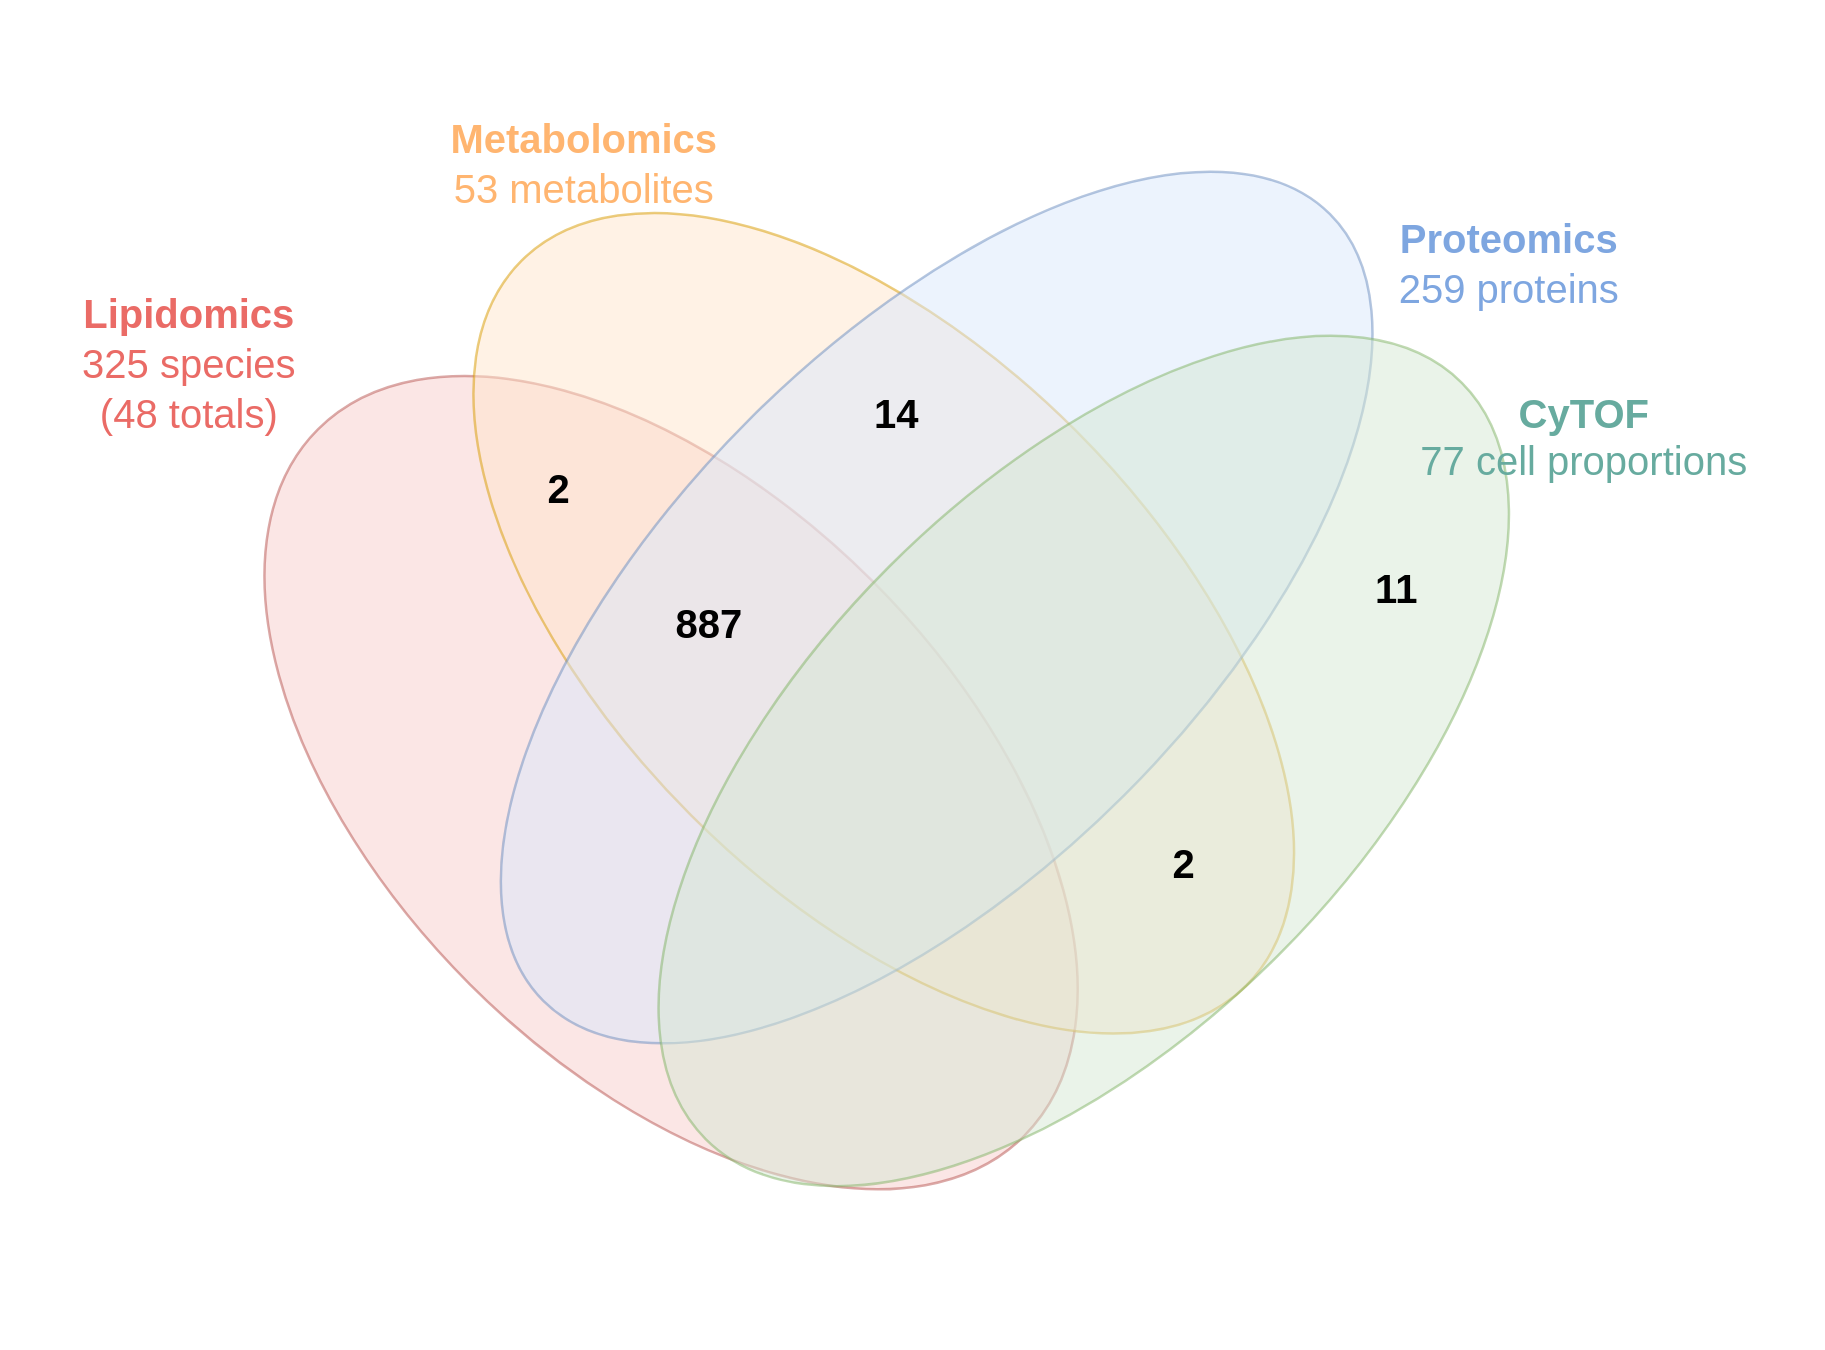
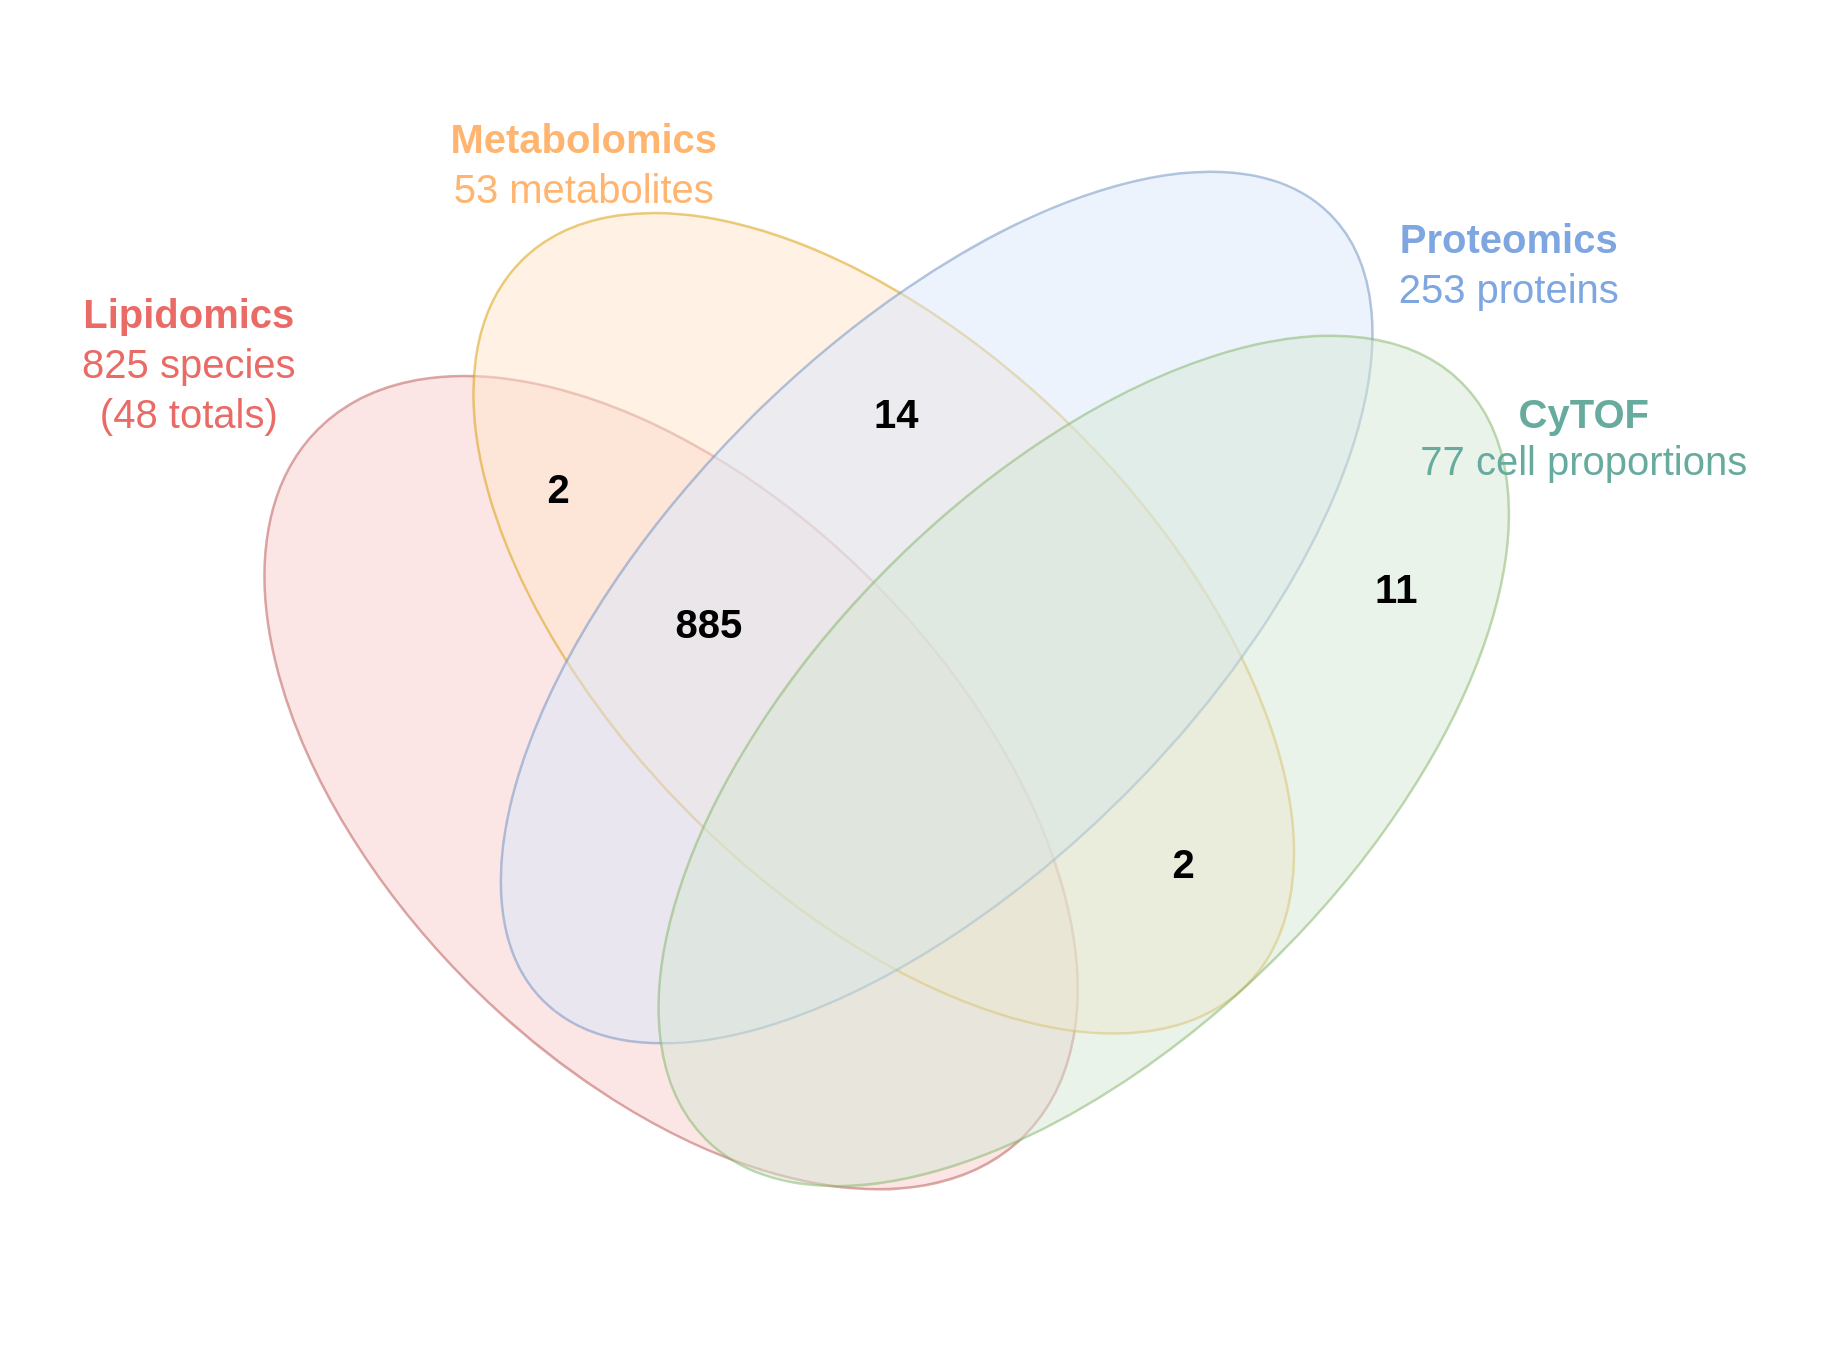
  <mxCell id="0" />
  <mxCell id="1" parent="0" />
  <mxCell id="2" value="Proteomics" style="text;html=1;align=center;verticalAlign=middle;resizable=0;points=[];autosize=1;strokeColor=none;fillColor=none;fontStyle=1;fontSize=16;fontColor=#7EA6E0;" vertex="1" parent="1"><mxGeometry x="548" y="80" width="110" height="30" as="geometry" /></mxCell>
  <mxCell id="3" value="CyTOF" style="text;html=1;align=center;verticalAlign=middle;resizable=0;points=[];autosize=1;strokeColor=none;fillColor=none;fontStyle=1;fontSize=16;fontColor=#67AB9F;" vertex="1" parent="1"><mxGeometry x="593" y="150" width="80" height="30" as="geometry" /></mxCell>
  <mxCell id="4" value="Metabolomics" style="text;html=1;align=center;verticalAlign=middle;resizable=0;points=[];autosize=1;strokeColor=none;fillColor=none;fontStyle=1;fontSize=16;fontColor=#FFB570;" vertex="1" parent="1"><mxGeometry x="168" y="40" width="130" height="30" as="geometry" /></mxCell>
  <mxCell id="5" value="Lipidomics" style="text;html=1;align=center;verticalAlign=middle;resizable=0;points=[];autosize=1;strokeColor=none;fillColor=none;fontStyle=1;fontSize=16;fontColor=#EA6B66;" vertex="1" parent="1"><mxGeometry x="20" y="110" width="110" height="30" as="geometry" /></mxCell>
  <mxCell id="6" value="" style="ellipse;whiteSpace=wrap;html=1;fontSize=16;fillColor=#f8cecc;rotation=45;strokeColor=#b85450;opacity=50;" vertex="1" parent="1"><mxGeometry x="68.16" y="198.58" width="399.57" height="227.94" as="geometry" /></mxCell>
  <mxCell id="7" value="" style="ellipse;whiteSpace=wrap;html=1;fontSize=16;fillColor=#ffe6cc;rotation=45;strokeColor=#d79b00;fillStyle=solid;opacity=50;" vertex="1" parent="1"><mxGeometry x="148" y="140" width="410" height="217.63" as="geometry" /></mxCell>
  <mxCell id="8" value="" style="ellipse;whiteSpace=wrap;html=1;fontSize=16;fillColor=#dae8fc;rotation=45;direction=south;strokeColor=#6c8ebf;opacity=50;" vertex="1" parent="1"><mxGeometry x="268" y="20" width="212.33" height="445" as="geometry" /></mxCell>
  <mxCell id="9" value="" style="ellipse;whiteSpace=wrap;html=1;fontSize=16;fillColor=#d5e8d4;rotation=45;direction=south;strokeColor=#82b366;opacity=50;" vertex="1" parent="1"><mxGeometry x="323" y="90" width="220" height="427.76" as="geometry" /></mxCell>
- <mxCell id="10" value="887" style="text;html=1;align=center;verticalAlign=middle;resizable=0;points=[];autosize=1;strokeColor=none;fillColor=none;fontStyle=1;fontSize=16;" vertex="1" parent="1"><mxGeometry x="258" y="233.82" width="50" height="30" as="geometry" /></mxCell>
+ <mxCell id="10" value="885" style="text;html=1;align=center;verticalAlign=middle;resizable=0;points=[];autosize=1;strokeColor=none;fillColor=none;fontStyle=1;fontSize=16;" vertex="1" parent="1"><mxGeometry x="258" y="233.82" width="50" height="30" as="geometry" /></mxCell>
  <mxCell id="11" value="14" style="text;html=1;align=center;verticalAlign=middle;resizable=0;points=[];autosize=1;strokeColor=none;fillColor=none;fontStyle=1;fontSize=16;" vertex="1" parent="1"><mxGeometry x="338" y="150" width="40" height="30" as="geometry" /></mxCell>
  <mxCell id="12" value="11" style="text;html=1;align=center;verticalAlign=middle;resizable=0;points=[];autosize=1;strokeColor=none;fillColor=none;fontStyle=1;fontSize=16;" vertex="1" parent="1"><mxGeometry x="538" y="220" width="40" height="30" as="geometry" /></mxCell>
  <mxCell id="13" value="2" style="text;html=1;align=center;verticalAlign=middle;resizable=0;points=[];autosize=1;strokeColor=none;fillColor=none;fontStyle=1;fontSize=16;" vertex="1" parent="1"><mxGeometry x="208" y="180" width="30" height="30" as="geometry" /></mxCell>
  <mxCell id="14" value="2" style="text;html=1;align=center;verticalAlign=middle;resizable=0;points=[];autosize=1;strokeColor=none;fillColor=none;fontStyle=1;fontSize=16;" vertex="1" parent="1"><mxGeometry x="458" y="330" width="30" height="30" as="geometry" /></mxCell>
- <mxCell id="15" value="325 species&lt;br&gt;(48 totals)" style="text;html=1;align=center;verticalAlign=middle;resizable=0;points=[];autosize=1;strokeColor=none;fillColor=none;fontStyle=0;fontSize=16;fontColor=#EA6B66;" vertex="1" parent="1"><mxGeometry x="20" y="130" width="110" height="50" as="geometry" /></mxCell>
+ <mxCell id="15" value="825 species&lt;br&gt;(48 totals)" style="text;html=1;align=center;verticalAlign=middle;resizable=0;points=[];autosize=1;strokeColor=none;fillColor=none;fontStyle=0;fontSize=16;fontColor=#EA6B66;" vertex="1" parent="1"><mxGeometry x="20" y="130" width="110" height="50" as="geometry" /></mxCell>
  <mxCell id="16" value="&lt;span style=&quot;font-weight: normal;&quot;&gt;53 metabolites&lt;/span&gt;" style="text;html=1;align=center;verticalAlign=middle;resizable=0;points=[];autosize=1;strokeColor=none;fillColor=none;fontStyle=1;fontSize=16;fontColor=#FFB570;" vertex="1" parent="1"><mxGeometry x="168" y="60" width="130" height="30" as="geometry" /></mxCell>
- <mxCell id="17" value="259 proteins" style="text;html=1;align=center;verticalAlign=middle;resizable=0;points=[];autosize=1;strokeColor=none;fillColor=none;fontStyle=0;fontSize=16;fontColor=#7EA6E0;" vertex="1" parent="1"><mxGeometry x="548" y="100" width="110" height="30" as="geometry" /></mxCell>
+ <mxCell id="17" value="253 proteins" style="text;html=1;align=center;verticalAlign=middle;resizable=0;points=[];autosize=1;strokeColor=none;fillColor=none;fontStyle=0;fontSize=16;fontColor=#7EA6E0;" vertex="1" parent="1"><mxGeometry x="548" y="100" width="110" height="30" as="geometry" /></mxCell>
  <mxCell id="18" value="77 cell proportions" style="text;html=1;align=center;verticalAlign=middle;resizable=0;points=[];autosize=1;strokeColor=none;fillColor=none;fontStyle=0;fontSize=16;fontColor=#67AB9F;" vertex="1" parent="1"><mxGeometry x="558" y="168.58" width="150" height="30" as="geometry" /></mxCell>
